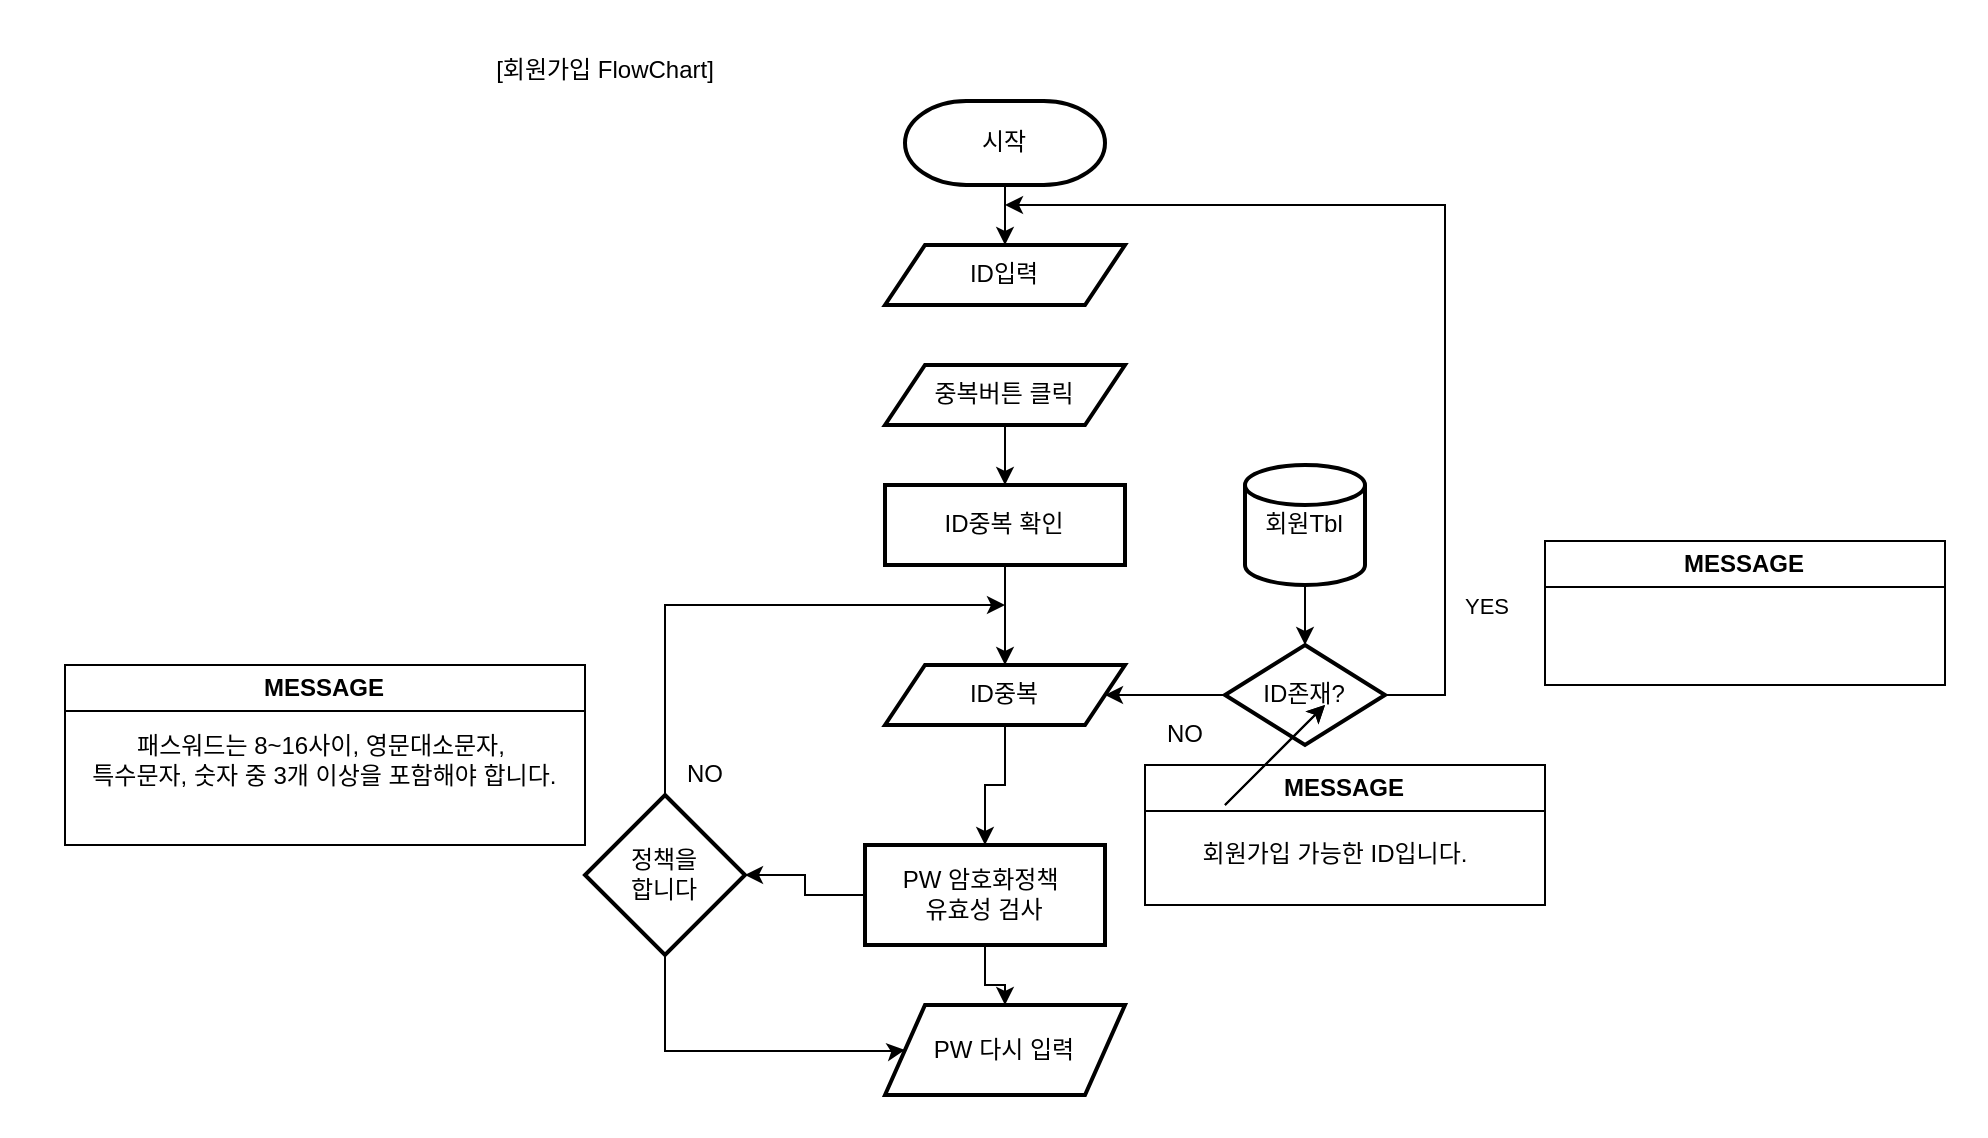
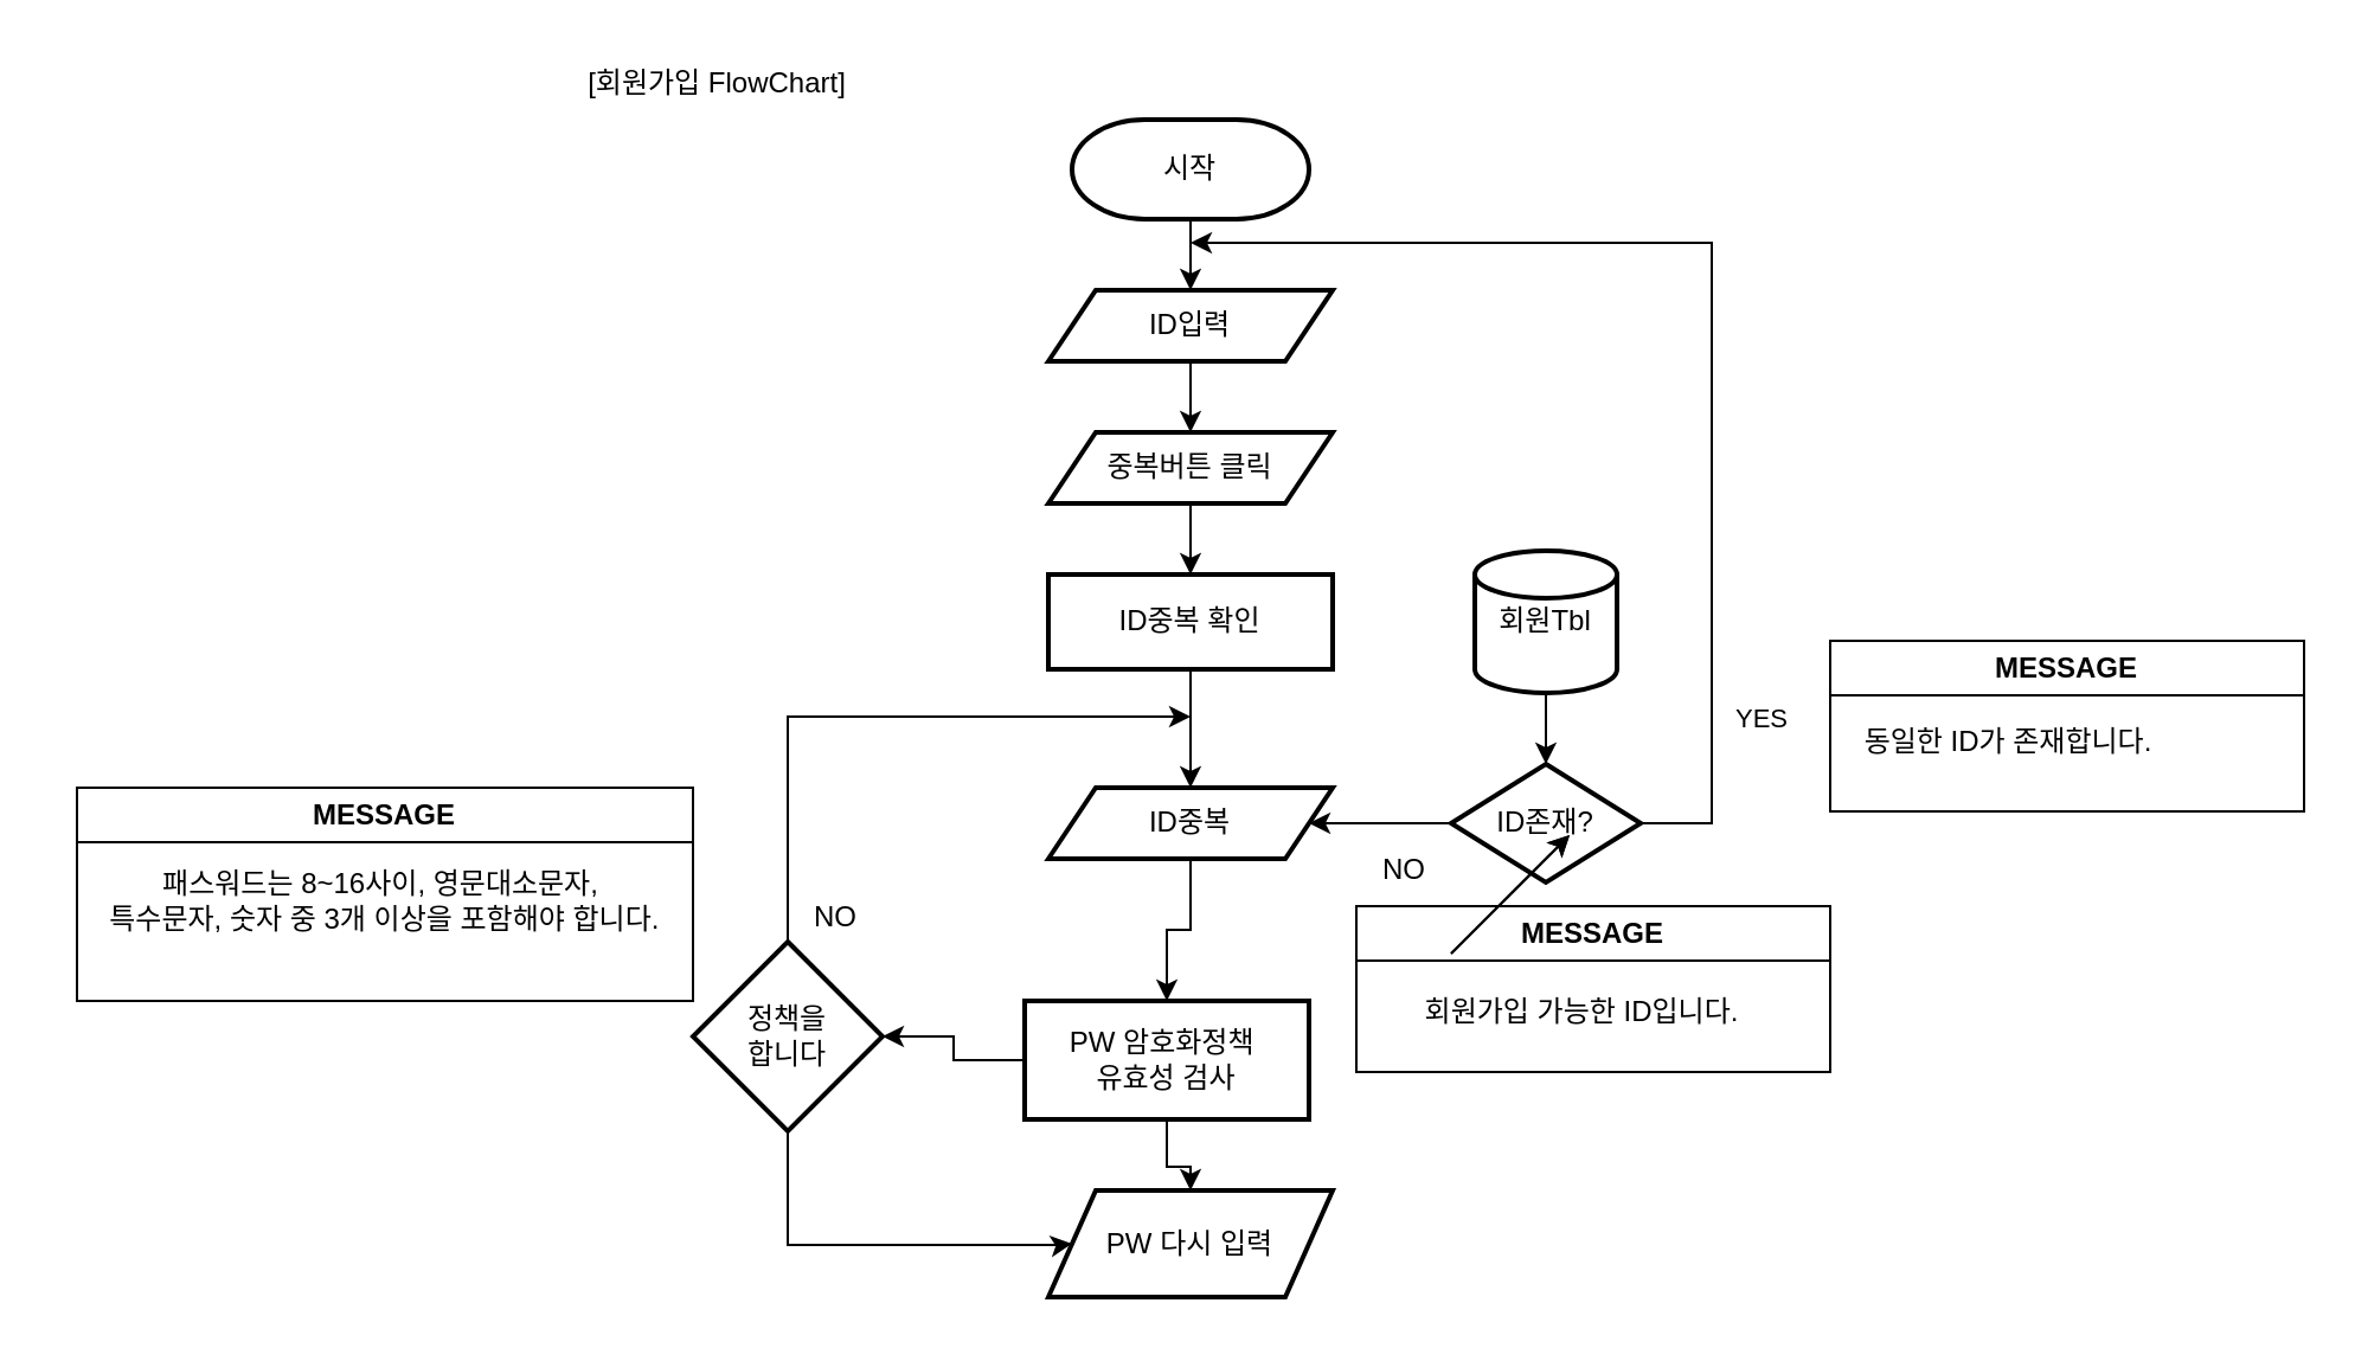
  <mxCell id="0" />
  <mxCell id="1" parent="0" />
  <mxCell id="2" value="[회원가입 FlowChart]" style="text;html=1;align=center;verticalAlign=middle;resizable=0;points=[];autosize=1;strokeColor=none;fillColor=none;" vertex="1" parent="1"><mxGeometry x="232" y="20" width="140" height="30" as="geometry" /></mxCell>
  <mxCell id="3" value="" style="edgeStyle=orthogonalEdgeStyle;rounded=0;orthogonalLoop=1;jettySize=auto;html=1;" edge="1" parent="1" source="4" target="6"><mxGeometry relative="1" as="geometry" /></mxCell>
  <mxCell id="4" value="시작" style="strokeWidth=2;html=1;shape=mxgraph.flowchart.terminator;whiteSpace=wrap;" vertex="1" parent="1"><mxGeometry x="452" y="50" width="100" height="42" as="geometry" /></mxCell>
+ <mxCell id="5" value="" style="edgeStyle=orthogonalEdgeStyle;rounded=0;orthogonalLoop=1;jettySize=auto;html=1;" edge="1" parent="1" source="6" target="8"><mxGeometry relative="1" as="geometry" /></mxCell>
  <mxCell id="6" value="ID입력" style="shape=parallelogram;perimeter=parallelogramPerimeter;whiteSpace=wrap;html=1;fixedSize=1;strokeWidth=2;" vertex="1" parent="1"><mxGeometry x="442" y="122" width="120" height="30" as="geometry" /></mxCell>
  <mxCell id="7" value="" style="edgeStyle=orthogonalEdgeStyle;rounded=0;orthogonalLoop=1;jettySize=auto;html=1;" edge="1" parent="1" source="8" target="10"><mxGeometry relative="1" as="geometry" /></mxCell>
  <mxCell id="8" value="중복버튼 클릭" style="shape=parallelogram;perimeter=parallelogramPerimeter;whiteSpace=wrap;html=1;fixedSize=1;strokeWidth=2;" vertex="1" parent="1"><mxGeometry x="442" y="182" width="120" height="30" as="geometry" /></mxCell>
  <mxCell id="9" value="" style="edgeStyle=orthogonalEdgeStyle;rounded=0;orthogonalLoop=1;jettySize=auto;html=1;" edge="1" parent="1" source="10" target="21"><mxGeometry relative="1" as="geometry" /></mxCell>
  <mxCell id="10" value="ID중복 확인" style="whiteSpace=wrap;html=1;strokeWidth=2;" vertex="1" parent="1"><mxGeometry x="442" y="242" width="120" height="40" as="geometry" /></mxCell>
  <mxCell id="11" value="" style="edgeStyle=orthogonalEdgeStyle;rounded=0;orthogonalLoop=1;jettySize=auto;html=1;" edge="1" parent="1" source="12" target="14"><mxGeometry relative="1" as="geometry" /></mxCell>
  <mxCell id="12" value="회원Tbl" style="strokeWidth=2;html=1;shape=mxgraph.flowchart.database;whiteSpace=wrap;" vertex="1" parent="1"><mxGeometry x="622" y="232" width="60" height="60" as="geometry" /></mxCell>
  <mxCell id="13" value="" style="edgeStyle=orthogonalEdgeStyle;rounded=0;orthogonalLoop=1;jettySize=auto;html=1;" edge="1" parent="1" source="14" target="21"><mxGeometry relative="1" as="geometry" /></mxCell>
  <mxCell id="14" value="ID존재?" style="rhombus;whiteSpace=wrap;html=1;strokeWidth=2;" vertex="1" parent="1"><mxGeometry x="612" y="322" width="80" height="50" as="geometry" /></mxCell>
  <mxCell id="15" value="" style="endArrow=classic;html=1;rounded=0;exitX=1;exitY=0.5;exitDx=0;exitDy=0;" edge="1" parent="1" source="14"><mxGeometry width="50" height="50" relative="1" as="geometry"><mxPoint x="732" y="342" as="sourcePoint" /><mxPoint x="502" y="102" as="targetPoint" /><Array as="points"><mxPoint x="722" y="347" /><mxPoint x="722" y="102" /></Array></mxGeometry></mxCell>
  <mxCell id="16" value="YES" style="edgeLabel;html=1;align=center;verticalAlign=middle;resizable=0;points=[];" vertex="1" connectable="0" parent="15"><mxGeometry x="-0.463" y="-1" relative="1" as="geometry"><mxPoint x="19" y="58" as="offset" /></mxGeometry></mxCell>
  <mxCell id="17" value="NO" style="text;html=1;align=center;verticalAlign=middle;resizable=0;points=[];autosize=1;strokeColor=none;fillColor=none;" vertex="1" parent="1"><mxGeometry x="572" y="352" width="40" height="30" as="geometry" /></mxCell>
  <mxCell id="18" value="MESSAGE" style="swimlane;whiteSpace=wrap;html=1;" vertex="1" parent="1"><mxGeometry x="772" y="270" width="200" height="72" as="geometry" /></mxCell>
+ <mxCell id="19" value="동일한 ID가 존재합니다." style="text;html=1;align=center;verticalAlign=middle;resizable=0;points=[];autosize=1;strokeColor=none;fillColor=none;" vertex="1" parent="18"><mxGeometry y="28" width="150" height="30" as="geometry" /></mxCell>
  <mxCell id="20" value="" style="edgeStyle=orthogonalEdgeStyle;rounded=0;orthogonalLoop=1;jettySize=auto;html=1;" edge="1" parent="1" source="21" target="26"><mxGeometry relative="1" as="geometry" /></mxCell>
  <mxCell id="21" value="ID중복" style="shape=parallelogram;perimeter=parallelogramPerimeter;whiteSpace=wrap;html=1;fixedSize=1;strokeWidth=2;" vertex="1" parent="1"><mxGeometry x="442" y="332" width="120" height="30" as="geometry" /></mxCell>
  <mxCell id="22" value="MESSAGE" style="swimlane;whiteSpace=wrap;html=1;" vertex="1" parent="1"><mxGeometry x="572" y="382" width="200" height="70" as="geometry" /></mxCell>
  <mxCell id="23" value="회원가입 가능한 ID입니다." style="text;html=1;align=center;verticalAlign=middle;resizable=0;points=[];autosize=1;strokeColor=none;fillColor=none;" vertex="1" parent="22"><mxGeometry x="10" y="30" width="170" height="30" as="geometry" /></mxCell>
  <mxCell id="24" value="" style="edgeStyle=orthogonalEdgeStyle;rounded=0;orthogonalLoop=1;jettySize=auto;html=1;" edge="1" parent="1" source="26" target="29"><mxGeometry relative="1" as="geometry" /></mxCell>
  <mxCell id="25" value="" style="edgeStyle=orthogonalEdgeStyle;rounded=0;orthogonalLoop=1;jettySize=auto;html=1;" edge="1" parent="1" source="26" target="30"><mxGeometry relative="1" as="geometry" /></mxCell>
  <mxCell id="26" value="PW 암호화정책&amp;nbsp;&lt;br&gt;유효성 검사" style="whiteSpace=wrap;html=1;strokeWidth=2;" vertex="1" parent="1"><mxGeometry x="432" y="422" width="120" height="50" as="geometry" /></mxCell>
  <mxCell id="27" style="edgeStyle=orthogonalEdgeStyle;rounded=0;orthogonalLoop=1;jettySize=auto;html=1;exitX=0.5;exitY=0;exitDx=0;exitDy=0;" edge="1" parent="1" source="29"><mxGeometry relative="1" as="geometry"><mxPoint x="502" y="302" as="targetPoint" /><Array as="points"><mxPoint x="332" y="302" /></Array></mxGeometry></mxCell>
  <mxCell id="28" style="edgeStyle=orthogonalEdgeStyle;rounded=0;orthogonalLoop=1;jettySize=auto;html=1;exitX=0.5;exitY=1;exitDx=0;exitDy=0;entryX=0;entryY=0.5;entryDx=0;entryDy=0;" edge="1" parent="1" source="29" target="30"><mxGeometry relative="1" as="geometry"><Array as="points"><mxPoint x="332" y="525" /><mxPoint x="448" y="525" /></Array></mxGeometry></mxCell>
  <mxCell id="29" value="정책을 &lt;br&gt;합니다" style="rhombus;whiteSpace=wrap;html=1;strokeWidth=2;" vertex="1" parent="1"><mxGeometry x="292" y="397" width="80" height="80" as="geometry" /></mxCell>
  <mxCell id="30" value="PW 다시 입력" style="shape=parallelogram;perimeter=parallelogramPerimeter;whiteSpace=wrap;html=1;fixedSize=1;strokeWidth=2;" vertex="1" parent="1"><mxGeometry x="442" y="502" width="120" height="45" as="geometry" /></mxCell>
  <mxCell id="31" value="" style="endArrow=classic;html=1;rounded=0;" edge="1" parent="1"><mxGeometry width="50" height="50" relative="1" as="geometry"><mxPoint x="612" y="402" as="sourcePoint" /><mxPoint x="662" y="352" as="targetPoint" /></mxGeometry></mxCell>
  <mxCell id="32" value="NO" style="text;html=1;align=center;verticalAlign=middle;resizable=0;points=[];autosize=1;strokeColor=none;fillColor=none;" vertex="1" parent="1"><mxGeometry x="332" y="372" width="40" height="30" as="geometry" /></mxCell>
  <mxCell id="33" value="" style="endArrow=classic;html=1;rounded=0;" edge="1" parent="1"><mxGeometry width="50" height="50" relative="1" as="geometry"><mxPoint x="612" y="402" as="sourcePoint" /><mxPoint x="662" y="352" as="targetPoint" /></mxGeometry></mxCell>
  <mxCell id="34" value="MESSAGE" style="swimlane;whiteSpace=wrap;html=1;" vertex="1" parent="1"><mxGeometry x="32" y="332" width="260" height="90" as="geometry" /></mxCell>
  <mxCell id="35" value="패스워드는 8~16사이, 영문대소문자,&lt;br&gt;&amp;nbsp;특수문자, 숫자 중 3개 이상을 포함해야 합니다." style="text;html=1;align=center;verticalAlign=middle;resizable=0;points=[];autosize=1;strokeColor=none;fillColor=none;" vertex="1" parent="34"><mxGeometry x="-12" y="28" width="280" height="40" as="geometry" /></mxCell>
